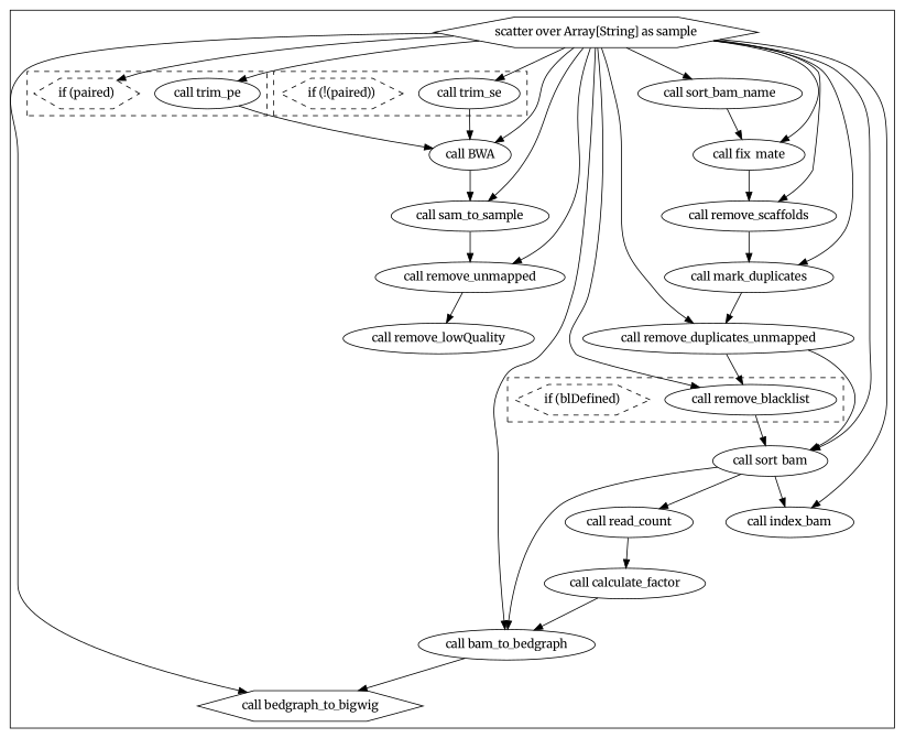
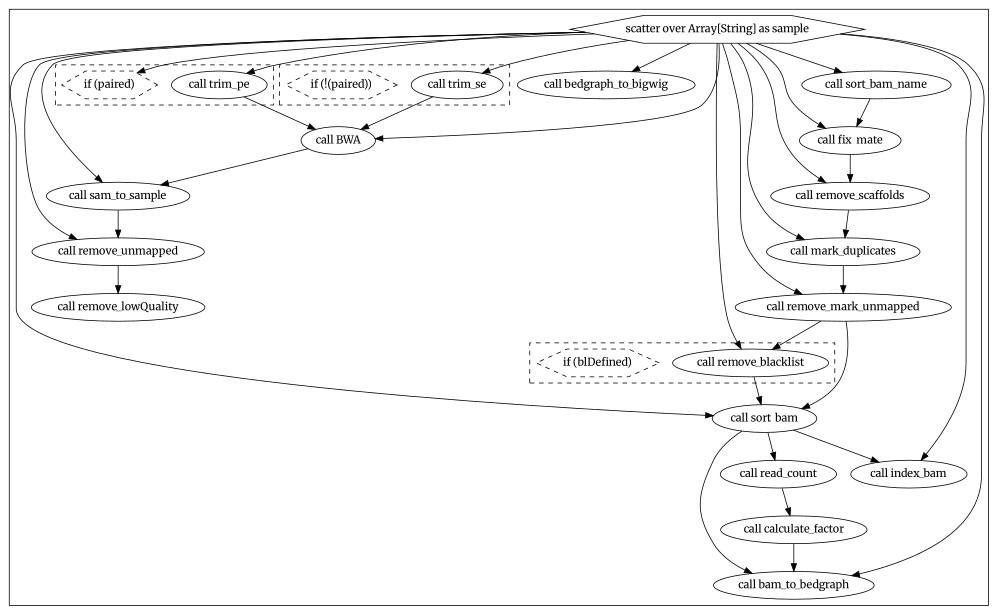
  digraph {
    compound=true
    fontname=Merriweather
    node [fontname=Merriweather]
    edge [fontname=Merriweather]
    n1 [label="call trim_pe"]
    n2 [label="if (paired)" shape=hexagon style=dashed]
    n3 [label="call trim_se"]
    n4 [label="if (!(paired))" shape=hexagon style=dashed]
    n5 [label="call remove_blacklist"]
    n6 [label="if (blDefined)" shape=hexagon style=dashed]
    n7 [label="scatter over Array[String] as sample" shape=hexagon]
-   n8 [label="call remove_duplicates_unmapped"]
+   n8 [label="call remove_mark_unmapped"]
    n9 [label="call read_count"]
    n10 [label="call calculate_factor"]
    n11 [label="call BWA"]
-   n12 [label="call bedgraph_to_bigwig" shape=hexagon]
+   n12 [label="call bedgraph_to_bigwig"]
    n13 [label="call sam_to_sample"]
    n14 [label="call remove_unmapped"]
    n15 [label="call sort_bam"]
    n16 [label="call index_bam"]
    n17 [label="call remove_scaffolds"]
    n18 [label="call mark_duplicates"]
    n19 [label="call fix_mate"]
    n20 [label="call sort_bam_name"]
    n21 [label="call bam_to_bedgraph"]
    n22 [label="call remove_lowQuality"]
    subgraph cluster_1 {
      fillcolor=white
      style="filled,solid"
      n7
      n8
      n9
      n10
      n11
      n12
      n13
      n14
      n15
      n16
      n17
      n18
      n19
      n20
      n21
      n22
      subgraph cluster_2 {
        fillcolor=white
        style="filled,dashed"
        n1
        n2
      }
      subgraph cluster_3 {
        fillcolor=white
        style="filled,dashed"
        n3
        n4
      }
      subgraph cluster_4 {
        fillcolor=white
        style="filled,dashed"
        n5
        n6
      }
    }
    n1 -> n11
    n3 -> n11
    n5 -> n15
    n7 -> n1
    n7 -> n2
    n7 -> n3
    n7 -> n5
    n7 -> n8
    n7 -> n11
    n7 -> n12
    n7 -> n13
    n7 -> n14
    n7 -> n15
    n7 -> n16
    n7 -> n17
    n7 -> n18
    n7 -> n19
    n7 -> n20
    n7 -> n21
    n8 -> n5
    n8 -> n15
    n9 -> n10
    n10 -> n21
    n11 -> n13
    n13 -> n14
    n14 -> n22
    n15 -> n9
    n15 -> n16
    n15 -> n21
    n17 -> n18
    n18 -> n8
    n19 -> n17
    n20 -> n19
-   n21 -> n12
  }
